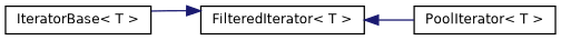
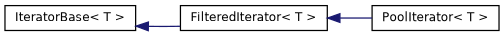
  digraph {
    rankdir=LR
    node [color=black fillcolor=white fontname=Helvetica fontsize=10 shape=record style=filled]
    edge [color=midnightblue dir=back fontname=Helvetica fontsize=10 labelfontname=Helvetica labelfontsize=10 style=solid]
    n1 [height=0.2 label="IteratorBase\< T \>" width=0.4]
    n2 [height=0.2 label="FilteredIterator\< T \>" width=0.4]
    n3 [height=0.2 label="PoolIterator\< T \>" width=0.4]
-   n2 -> n1
+   n1 -> n2
    n2 -> n3
  }
